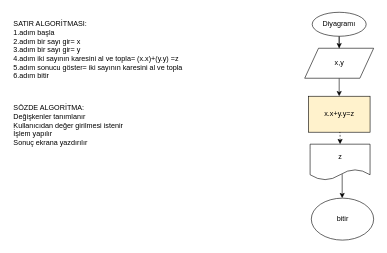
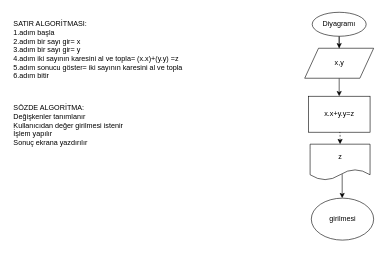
  <mxCell id="0" />
  <mxCell id="1" parent="0" />
  <mxCell id="2" value="&lt;div&gt;SATIR ALGORİTMASI:&lt;/div&gt;&lt;div&gt;1.adım başla&lt;/div&gt;&lt;div&gt;2.adım bir sayı gir= x&lt;/div&gt;&lt;div&gt;3.adım bir sayı gir= y&lt;/div&gt;&lt;div&gt;4.adım iki sayının karesini al ve topla= (x.x)+(y.y) =z&lt;/div&gt;&lt;div&gt;5.adım sonucu göster= iki sayının karesini al ve topla&lt;/div&gt;&lt;div&gt;6.adım bitir&lt;/div&gt;" style="text;html=1;resizable=0;points=[];autosize=1;align=left;verticalAlign=top;spacingTop=-4;" parent="1" vertex="1"><mxGeometry x="20" y="30" width="300" height="100" as="geometry" /></mxCell>
  <mxCell id="3" value="SÖZDE ALGORİTMA:&amp;nbsp;&lt;br&gt;Değişkenler tanımlanır&lt;br&gt;Kullanıcıdan değer girilmesi istenir&lt;br&gt;İşlem yapılır&lt;br&gt;Sonuç ekrana yazdırılır &lt;br&gt;" style="text;html=1;resizable=0;points=[];autosize=1;align=left;verticalAlign=top;spacingTop=-4;" parent="1" vertex="1"><mxGeometry x="20" y="170" width="210" height="70" as="geometry" /></mxCell>
  <mxCell id="4" style="edgeStyle=orthogonalEdgeStyle;rounded=0;orthogonalLoop=1;jettySize=auto;html=1;exitX=0.5;exitY=1;exitDx=0;exitDy=0;" parent="1" source="6" edge="1"><mxGeometry relative="1" as="geometry"><mxPoint x="565" y="80" as="targetPoint" /></mxGeometry></mxCell>
  <mxCell id="5" value="" style="edgeStyle=orthogonalEdgeStyle;rounded=0;orthogonalLoop=1;jettySize=auto;html=1;" parent="1" source="6" edge="1"><mxGeometry relative="1" as="geometry"><mxPoint x="565" y="115" as="targetPoint" /></mxGeometry></mxCell>
  <mxCell id="6" value="Diyagramı" style="ellipse;whiteSpace=wrap;html=1;" parent="1" vertex="1"><mxGeometry x="520" y="20" width="90" height="40" as="geometry" /></mxCell>
  <mxCell id="7" style="edgeStyle=orthogonalEdgeStyle;rounded=0;orthogonalLoop=1;jettySize=auto;html=1;exitX=0.5;exitY=1;exitDx=0;exitDy=0;" parent="1" source="8" edge="1"><mxGeometry relative="1" as="geometry"><mxPoint x="565" y="160" as="targetPoint" /></mxGeometry></mxCell>
  <mxCell id="8" value="x,y" style="shape=parallelogram;perimeter=parallelogramPerimeter;whiteSpace=wrap;html=1;" parent="1" vertex="1"><mxGeometry x="507.5" y="80" width="115" height="50" as="geometry" /></mxCell>
  <mxCell id="9" style="edgeStyle=orthogonalEdgeStyle;rounded=0;orthogonalLoop=1;jettySize=auto;html=1;exitX=0.5;exitY=1;exitDx=0;exitDy=0;entryX=0.5;entryY=0;entryDx=0;entryDy=0;dashed=1;" parent="1" source="10" target="11" edge="1"><mxGeometry relative="1" as="geometry" /></mxCell>
- <mxCell id="10" value="x.x+y.y=z" style="rounded=0;whiteSpace=wrap;html=1;fillColor=#fff2cc;" parent="1" vertex="1"><mxGeometry x="513.5" y="160" width="103" height="60" as="geometry" /></mxCell>
+ <mxCell id="10" value="x.x+y.y=z" style="rounded=0;whiteSpace=wrap;html=1;" parent="1" vertex="1"><mxGeometry x="513.5" y="160" width="103" height="60" as="geometry" /></mxCell>
  <mxCell id="11" value="z" style="shape=document;whiteSpace=wrap;html=1;boundedLbl=1;" parent="1" vertex="1"><mxGeometry x="516.5" y="240" width="100" height="60" as="geometry" /></mxCell>
- <mxCell id="12" value="bitir" style="ellipse;whiteSpace=wrap;html=1;direction=west;" parent="1" vertex="1"><mxGeometry x="518.5" y="330" width="104" height="70" as="geometry" /></mxCell>
+ <mxCell id="12" value="girilmesi" style="ellipse;whiteSpace=wrap;html=1;direction=west;" parent="1" vertex="1"><mxGeometry x="518.5" y="330" width="104" height="70" as="geometry" /></mxCell>
  <mxCell id="13" value="" style="endArrow=classic;html=1;" parent="1" edge="1"><mxGeometry width="50" height="50" relative="1" as="geometry"><mxPoint x="570" y="290" as="sourcePoint" /><mxPoint x="570" y="330" as="targetPoint" /></mxGeometry></mxCell>
